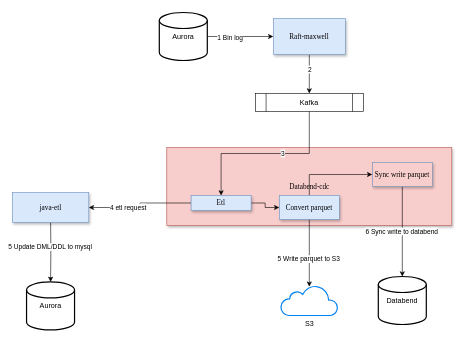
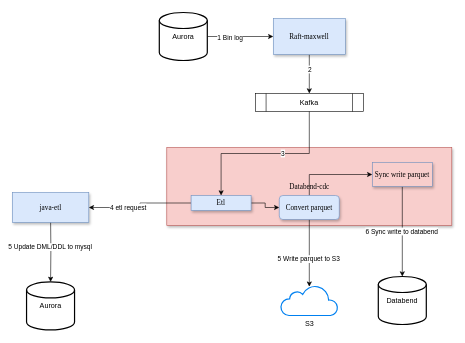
  <mxCell id="0" />
  <mxCell id="1" parent="0" />
  <mxCell id="2" style="edgeStyle=orthogonalEdgeStyle;rounded=0;orthogonalLoop=1;jettySize=auto;html=1;exitX=1;exitY=0.5;exitDx=0;exitDy=0;exitPerimeter=0;" parent="1" source="4" target="7" edge="1"><mxGeometry relative="1" as="geometry" /></mxCell>
  <mxCell id="3" value="1 Bin log" style="edgeLabel;html=1;align=center;verticalAlign=middle;resizable=0;points=[];" parent="2" vertex="1" connectable="0"><mxGeometry x="-0.327" y="-1" relative="1" as="geometry"><mxPoint as="offset" /></mxGeometry></mxCell>
  <mxCell id="4" value="Aurora" style="strokeWidth=2;html=1;shape=mxgraph.flowchart.database;whiteSpace=wrap;" parent="1" vertex="1"><mxGeometry x="265" y="20" width="80" height="80" as="geometry" /></mxCell>
  <mxCell id="5" style="edgeStyle=orthogonalEdgeStyle;rounded=0;orthogonalLoop=1;jettySize=auto;html=1;exitX=0.5;exitY=1;exitDx=0;exitDy=0;" parent="1" source="7" target="10" edge="1"><mxGeometry relative="1" as="geometry" /></mxCell>
  <mxCell id="6" value="2" style="edgeLabel;html=1;align=center;verticalAlign=middle;resizable=0;points=[];" parent="5" vertex="1" connectable="0"><mxGeometry x="-0.262" relative="1" as="geometry"><mxPoint as="offset" /></mxGeometry></mxCell>
  <mxCell id="7" value="Raft-maxwell" style="rounded=0;whiteSpace=wrap;html=1;fillColor=#dae8fc;strokeColor=#6c8ebf;shadow=1;fontFamily=Tahoma;" parent="1" vertex="1"><mxGeometry x="455" y="30" width="120" height="60" as="geometry" /></mxCell>
  <mxCell id="8" style="edgeStyle=orthogonalEdgeStyle;rounded=0;orthogonalLoop=1;jettySize=auto;html=1;exitX=0.5;exitY=1;exitDx=0;exitDy=0;" parent="1" target="13" edge="1"><mxGeometry relative="1" as="geometry"><mxPoint x="83.75" y="360" as="sourcePoint" /></mxGeometry></mxCell>
  <mxCell id="9" value="5 Update DML/DDL to mysql" style="edgeLabel;html=1;align=center;verticalAlign=middle;resizable=0;points=[];" parent="8" vertex="1" connectable="0"><mxGeometry x="-0.089" y="-2" relative="1" as="geometry"><mxPoint as="offset" /></mxGeometry></mxCell>
  <mxCell id="10" value="Kafka" style="shape=process;whiteSpace=wrap;html=1;backgroundOutline=1;" parent="1" vertex="1"><mxGeometry x="425" y="155" width="180" height="30" as="geometry" /></mxCell>
  <mxCell id="11" value="Databend-cdc" style="rounded=0;whiteSpace=wrap;html=1;fillColor=#f8cecc;strokeColor=#b85450;shadow=1;fontFamily=Tahoma;" parent="1" vertex="1"><mxGeometry x="277.5" y="245" width="475" height="130" as="geometry" /></mxCell>
  <mxCell id="12" value="S3" style="html=1;verticalLabelPosition=bottom;align=center;labelBackgroundColor=#ffffff;verticalAlign=top;strokeWidth=2;strokeColor=#0080F0;shadow=0;dashed=0;shape=mxgraph.ios7.icons.cloud;" parent="1" vertex="1"><mxGeometry x="467.5" y="475" width="95" height="50" as="geometry" /></mxCell>
  <mxCell id="13" value="Aurora" style="strokeWidth=2;html=1;shape=mxgraph.flowchart.database;whiteSpace=wrap;" parent="1" vertex="1"><mxGeometry x="43.75" y="469" width="80" height="80" as="geometry" /></mxCell>
  <mxCell id="14" value="Databend" style="strokeWidth=2;html=1;shape=mxgraph.flowchart.database;whiteSpace=wrap;" parent="1" vertex="1"><mxGeometry x="630" y="460" width="80" height="80" as="geometry" /></mxCell>
  <mxCell id="15" style="edgeStyle=orthogonalEdgeStyle;rounded=0;orthogonalLoop=1;jettySize=auto;html=1;entryX=0.5;entryY=0.04;entryDx=0;entryDy=0;entryPerimeter=0;" parent="1" source="22" target="12" edge="1"><mxGeometry relative="1" as="geometry" /></mxCell>
  <mxCell id="16" value="5 Write parquet to S3" style="edgeLabel;html=1;align=center;verticalAlign=middle;resizable=0;points=[];" parent="15" vertex="1" connectable="0"><mxGeometry x="0.157" y="-2" relative="1" as="geometry"><mxPoint as="offset" /></mxGeometry></mxCell>
  <mxCell id="17" value="" style="edgeStyle=orthogonalEdgeStyle;rounded=0;orthogonalLoop=1;jettySize=auto;html=1;" parent="1" source="20" target="22" edge="1"><mxGeometry relative="1" as="geometry" /></mxCell>
  <mxCell id="18" style="edgeStyle=orthogonalEdgeStyle;rounded=0;orthogonalLoop=1;jettySize=auto;html=1;exitX=0;exitY=0.5;exitDx=0;exitDy=0;entryX=1;entryY=0.5;entryDx=0;entryDy=0;" parent="1" source="20" target="28" edge="1"><mxGeometry relative="1" as="geometry" /></mxCell>
  <mxCell id="19" value="4 etl request" style="edgeLabel;html=1;align=center;verticalAlign=middle;resizable=0;points=[];" parent="18" vertex="1" connectable="0"><mxGeometry x="0.271" y="-1" relative="1" as="geometry"><mxPoint as="offset" /></mxGeometry></mxCell>
  <mxCell id="20" value="Etl" style="rounded=0;whiteSpace=wrap;html=1;fillColor=#dae8fc;strokeColor=#6c8ebf;shadow=1;fontFamily=Tahoma;" parent="1" vertex="1"><mxGeometry x="318" y="325" width="100" height="25" as="geometry" /></mxCell>
  <mxCell id="21" value="" style="edgeStyle=orthogonalEdgeStyle;rounded=0;orthogonalLoop=1;jettySize=auto;html=1;" parent="1" source="22" target="27" edge="1"><mxGeometry relative="1" as="geometry"><Array as="points"><mxPoint x="515" y="290" /></Array></mxGeometry></mxCell>
- <mxCell id="22" value="Convert parquet" style="rounded=0;whiteSpace=wrap;html=1;fillColor=#dae8fc;strokeColor=#6c8ebf;shadow=1;fontFamily=Tahoma;" parent="1" vertex="1"><mxGeometry x="465" y="325" width="100" height="40" as="geometry" /></mxCell>
+ <mxCell id="22" value="Convert parquet" style="whiteSpace=wrap;html=1;fillColor=#dae8fc;strokeColor=#6c8ebf;shadow=1;fontFamily=Tahoma;rounded=1;" parent="1" vertex="1"><mxGeometry x="465" y="325" width="100" height="40" as="geometry" /></mxCell>
  <mxCell id="23" style="edgeStyle=orthogonalEdgeStyle;rounded=0;orthogonalLoop=1;jettySize=auto;html=1;exitX=0.5;exitY=1;exitDx=0;exitDy=0;" parent="1" source="10" target="20" edge="1"><mxGeometry relative="1" as="geometry" /></mxCell>
  <mxCell id="24" value="3" style="edgeLabel;html=1;align=center;verticalAlign=middle;resizable=0;points=[];" parent="23" vertex="1" connectable="0"><mxGeometry x="-0.2" y="-1" relative="1" as="geometry"><mxPoint as="offset" /></mxGeometry></mxCell>
  <mxCell id="25" style="edgeStyle=orthogonalEdgeStyle;rounded=0;orthogonalLoop=1;jettySize=auto;html=1;exitX=0.5;exitY=1;exitDx=0;exitDy=0;" edge="1" parent="1" source="27" target="14"><mxGeometry relative="1" as="geometry" /></mxCell>
  <mxCell id="26" value="6 Sync write to databend" style="edgeLabel;html=1;align=center;verticalAlign=middle;resizable=0;points=[];" vertex="1" connectable="0" parent="25"><mxGeometry x="-0.013" y="-2" relative="1" as="geometry"><mxPoint as="offset" /></mxGeometry></mxCell>
  <mxCell id="27" value="Sync write parquet" style="rounded=0;whiteSpace=wrap;html=1;fillColor=#f8cecc;strokeColor=#6c8ebf;shadow=1;fontFamily=Tahoma;" parent="1" vertex="1"><mxGeometry x="620" y="270" width="100" height="40" as="geometry" /></mxCell>
  <mxCell id="28" value="java-etl" style="rounded=0;whiteSpace=wrap;html=1;fillColor=#dae8fc;strokeColor=#6c8ebf;shadow=1;fontFamily=Tahoma;" parent="1" vertex="1"><mxGeometry x="20" y="320" width="127.5" height="50" as="geometry" /></mxCell>
